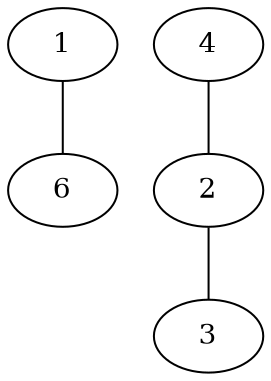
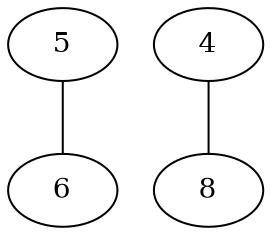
  graph {
    code="1,2,3,4"
-   n1 [label=1]
+   n1 [label=5]
    n2 [label=6]
-   n3 [label=3]
-   n4 [label=2]
+   n4 [label=8]
    n5 [label=4]
    n1 -- n2
-   n4 -- n3
    n5 -- n4
  }
